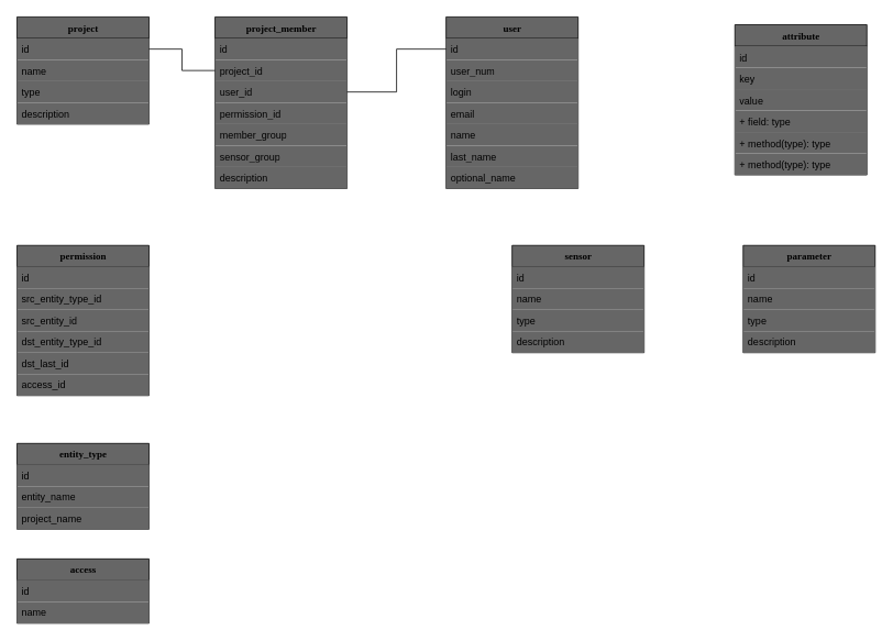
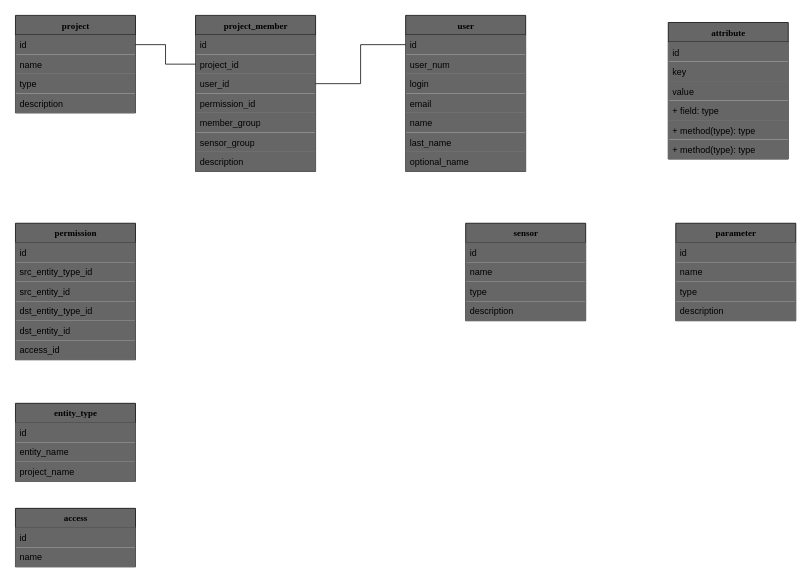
  <mxCell id="0" />
  <mxCell id="1" parent="0" />
  <mxCell id="2" value="project" style="swimlane;html=1;fontStyle=1;align=center;verticalAlign=top;childLayout=stackLayout;horizontal=1;startSize=26;horizontalStack=0;resizeParent=1;resizeLast=0;collapsible=1;marginBottom=0;swimlaneFillColor=#ffffff;rounded=0;shadow=0;comic=0;labelBackgroundColor=none;strokeWidth=1;fillColor=#666666;fontFamily=Verdana;fontSize=12" parent="1" vertex="1"><mxGeometry x="20" y="20" width="160" height="130" as="geometry" /></mxCell>
  <mxCell id="3" value="id" style="text;html=1;strokeColor=none;fillColor=#666666;align=left;verticalAlign=top;spacingLeft=4;spacingRight=4;whiteSpace=wrap;overflow=hidden;rotatable=0;points=[[0,0.5],[1,0.5]];portConstraint=eastwest;" parent="2" vertex="1"><mxGeometry y="26" width="160" height="26" as="geometry" /></mxCell>
  <mxCell id="4" value="name" style="text;html=1;strokeColor=none;fillColor=#666666;align=left;verticalAlign=top;spacingLeft=4;spacingRight=4;whiteSpace=wrap;overflow=hidden;rotatable=0;points=[[0,0.5],[1,0.5]];portConstraint=eastwest;" parent="2" vertex="1"><mxGeometry y="52" width="160" height="26" as="geometry" /></mxCell>
  <mxCell id="5" value="type" style="text;html=1;strokeColor=none;fillColor=#666666;align=left;verticalAlign=top;spacingLeft=4;spacingRight=4;whiteSpace=wrap;overflow=hidden;rotatable=0;points=[[0,0.5],[1,0.5]];portConstraint=eastwest;" parent="2" vertex="1"><mxGeometry y="78" width="160" height="26" as="geometry" /></mxCell>
  <mxCell id="6" value="description" style="text;html=1;strokeColor=none;fillColor=#666666;align=left;verticalAlign=top;spacingLeft=4;spacingRight=4;whiteSpace=wrap;overflow=hidden;rotatable=0;points=[[0,0.5],[1,0.5]];portConstraint=eastwest;" parent="2" vertex="1"><mxGeometry y="104" width="160" height="26" as="geometry" /></mxCell>
  <mxCell id="7" value="" style="line;html=1;strokeWidth=1;fillColor=#666666;align=left;verticalAlign=middle;spacingTop=-1;spacingLeft=3;spacingRight=3;rotatable=0;labelPosition=right;points=[];portConstraint=eastwest;" parent="2" vertex="1"><mxGeometry y="130" width="160" as="geometry" /></mxCell>
  <mxCell id="8" style="edgeStyle=orthogonalEdgeStyle;rounded=0;orthogonalLoop=1;jettySize=auto;html=1;exitX=0.5;exitY=1;exitDx=0;exitDy=0;entryX=0.501;entryY=0.393;entryDx=0;entryDy=0;entryPerimeter=0;fillColor=#666666;" edge="1" parent="2" source="2" target="7"><mxGeometry relative="1" as="geometry" /></mxCell>
  <mxCell id="9" value="user" style="swimlane;html=1;fontStyle=1;align=center;verticalAlign=top;childLayout=stackLayout;horizontal=1;startSize=26;horizontalStack=0;resizeParent=1;resizeLast=0;collapsible=1;marginBottom=0;swimlaneFillColor=#ffffff;rounded=0;shadow=0;comic=0;labelBackgroundColor=none;strokeWidth=1;fillColor=#666666;fontFamily=Verdana;fontSize=12" parent="1" vertex="1"><mxGeometry x="540" y="20" width="160" height="208" as="geometry"><mxRectangle x="430" y="83" width="90" height="30" as="alternateBounds" /></mxGeometry></mxCell>
  <mxCell id="10" value="id" style="text;html=1;strokeColor=none;fillColor=#666666;align=left;verticalAlign=top;spacingLeft=4;spacingRight=4;whiteSpace=wrap;overflow=hidden;rotatable=0;points=[[0,0.5],[1,0.5]];portConstraint=eastwest;" parent="9" vertex="1"><mxGeometry y="26" width="160" height="26" as="geometry" /></mxCell>
  <mxCell id="11" value="user_num" style="text;html=1;strokeColor=none;fillColor=#666666;align=left;verticalAlign=top;spacingLeft=4;spacingRight=4;whiteSpace=wrap;overflow=hidden;rotatable=0;points=[[0,0.5],[1,0.5]];portConstraint=eastwest;" vertex="1" parent="9"><mxGeometry y="52" width="160" height="26" as="geometry" /></mxCell>
  <mxCell id="12" value="login" style="text;html=1;strokeColor=none;fillColor=#666666;align=left;verticalAlign=top;spacingLeft=4;spacingRight=4;whiteSpace=wrap;overflow=hidden;rotatable=0;points=[[0,0.5],[1,0.5]];portConstraint=eastwest;" parent="9" vertex="1"><mxGeometry y="78" width="160" height="26" as="geometry" /></mxCell>
  <mxCell id="13" value="email" style="text;html=1;strokeColor=none;fillColor=#666666;align=left;verticalAlign=top;spacingLeft=4;spacingRight=4;whiteSpace=wrap;overflow=hidden;rotatable=0;points=[[0,0.5],[1,0.5]];portConstraint=eastwest;" parent="9" vertex="1"><mxGeometry y="104" width="160" height="26" as="geometry" /></mxCell>
  <mxCell id="14" value="name" style="text;html=1;strokeColor=none;fillColor=#666666;align=left;verticalAlign=top;spacingLeft=4;spacingRight=4;whiteSpace=wrap;overflow=hidden;rotatable=0;points=[[0,0.5],[1,0.5]];portConstraint=eastwest;" parent="9" vertex="1"><mxGeometry y="130" width="160" height="26" as="geometry" /></mxCell>
  <mxCell id="15" value="last_name" style="text;html=1;strokeColor=none;fillColor=#666666;align=left;verticalAlign=top;spacingLeft=4;spacingRight=4;whiteSpace=wrap;overflow=hidden;rotatable=0;points=[[0,0.5],[1,0.5]];portConstraint=eastwest;" parent="9" vertex="1"><mxGeometry y="156" width="160" height="26" as="geometry" /></mxCell>
  <mxCell id="16" value="optional_name" style="text;html=1;strokeColor=none;fillColor=#666666;align=left;verticalAlign=top;spacingLeft=4;spacingRight=4;whiteSpace=wrap;overflow=hidden;rotatable=0;points=[[0,0.5],[1,0.5]];portConstraint=eastwest;" parent="9" vertex="1"><mxGeometry y="182" width="160" height="26" as="geometry" /></mxCell>
  <mxCell id="17" value="attribute" style="swimlane;html=1;fontStyle=1;align=center;verticalAlign=top;childLayout=stackLayout;horizontal=1;startSize=26;horizontalStack=0;resizeParent=1;resizeLast=0;collapsible=1;marginBottom=0;swimlaneFillColor=#ffffff;rounded=0;shadow=0;comic=0;labelBackgroundColor=none;strokeWidth=1;fillColor=#666666;fontFamily=Verdana;fontSize=12" parent="1" vertex="1"><mxGeometry x="890" y="29.5" width="160" height="182" as="geometry" /></mxCell>
  <mxCell id="18" value="id" style="text;html=1;strokeColor=none;fillColor=#666666;align=left;verticalAlign=top;spacingLeft=4;spacingRight=4;whiteSpace=wrap;overflow=hidden;rotatable=0;points=[[0,0.5],[1,0.5]];portConstraint=eastwest;" parent="17" vertex="1"><mxGeometry y="26" width="160" height="26" as="geometry" /></mxCell>
  <mxCell id="19" value="key" style="text;html=1;strokeColor=none;fillColor=#666666;align=left;verticalAlign=top;spacingLeft=4;spacingRight=4;whiteSpace=wrap;overflow=hidden;rotatable=0;points=[[0,0.5],[1,0.5]];portConstraint=eastwest;" parent="17" vertex="1"><mxGeometry y="52" width="160" height="26" as="geometry" /></mxCell>
  <mxCell id="20" value="value" style="text;html=1;strokeColor=none;fillColor=#666666;align=left;verticalAlign=top;spacingLeft=4;spacingRight=4;whiteSpace=wrap;overflow=hidden;rotatable=0;points=[[0,0.5],[1,0.5]];portConstraint=eastwest;" parent="17" vertex="1"><mxGeometry y="78" width="160" height="26" as="geometry" /></mxCell>
  <mxCell id="21" value="+ field: type" style="text;html=1;strokeColor=none;fillColor=#666666;align=left;verticalAlign=top;spacingLeft=4;spacingRight=4;whiteSpace=wrap;overflow=hidden;rotatable=0;points=[[0,0.5],[1,0.5]];portConstraint=eastwest;" parent="17" vertex="1"><mxGeometry y="104" width="160" height="26" as="geometry" /></mxCell>
  <mxCell id="22" value="+ method(type): type" style="text;html=1;strokeColor=none;fillColor=#666666;align=left;verticalAlign=top;spacingLeft=4;spacingRight=4;whiteSpace=wrap;overflow=hidden;rotatable=0;points=[[0,0.5],[1,0.5]];portConstraint=eastwest;" parent="17" vertex="1"><mxGeometry y="130" width="160" height="26" as="geometry" /></mxCell>
  <mxCell id="23" value="+ method(type): type" style="text;html=1;strokeColor=none;fillColor=#666666;align=left;verticalAlign=top;spacingLeft=4;spacingRight=4;whiteSpace=wrap;overflow=hidden;rotatable=0;points=[[0,0.5],[1,0.5]];portConstraint=eastwest;" parent="17" vertex="1"><mxGeometry y="156" width="160" height="26" as="geometry" /></mxCell>
  <mxCell id="24" value="project_member" style="swimlane;html=1;fontStyle=1;align=center;verticalAlign=top;childLayout=stackLayout;horizontal=1;startSize=26;horizontalStack=0;resizeParent=1;resizeLast=0;collapsible=1;marginBottom=0;swimlaneFillColor=#ffffff;rounded=0;shadow=0;comic=0;labelBackgroundColor=none;strokeWidth=1;fillColor=#666666;fontFamily=Verdana;fontSize=12" vertex="1" parent="1"><mxGeometry x="260" y="20" width="160" height="208" as="geometry" /></mxCell>
  <mxCell id="25" value="id" style="text;html=1;strokeColor=none;fillColor=#666666;align=left;verticalAlign=top;spacingLeft=4;spacingRight=4;whiteSpace=wrap;overflow=hidden;rotatable=0;points=[[0,0.5],[1,0.5]];portConstraint=eastwest;" vertex="1" parent="24"><mxGeometry y="26" width="160" height="26" as="geometry" /></mxCell>
  <mxCell id="26" value="project_id" style="text;html=1;strokeColor=none;fillColor=#666666;align=left;verticalAlign=top;spacingLeft=4;spacingRight=4;whiteSpace=wrap;overflow=hidden;rotatable=0;points=[[0,0.5],[1,0.5]];portConstraint=eastwest;" vertex="1" parent="24"><mxGeometry y="52" width="160" height="26" as="geometry" /></mxCell>
  <mxCell id="27" value="user_id" style="text;html=1;strokeColor=none;fillColor=#666666;align=left;verticalAlign=top;spacingLeft=4;spacingRight=4;whiteSpace=wrap;overflow=hidden;rotatable=0;points=[[0,0.5],[1,0.5]];portConstraint=eastwest;" vertex="1" parent="24"><mxGeometry y="78" width="160" height="26" as="geometry" /></mxCell>
  <mxCell id="28" value="permission_id" style="text;html=1;strokeColor=none;fillColor=#666666;align=left;verticalAlign=top;spacingLeft=4;spacingRight=4;whiteSpace=wrap;overflow=hidden;rotatable=0;points=[[0,0.5],[1,0.5]];portConstraint=eastwest;" vertex="1" parent="24"><mxGeometry y="104" width="160" height="26" as="geometry" /></mxCell>
  <mxCell id="29" value="member_group" style="text;html=1;strokeColor=none;fillColor=#666666;align=left;verticalAlign=top;spacingLeft=4;spacingRight=4;whiteSpace=wrap;overflow=hidden;rotatable=0;points=[[0,0.5],[1,0.5]];portConstraint=eastwest;" vertex="1" parent="24"><mxGeometry y="130" width="160" height="26" as="geometry" /></mxCell>
  <mxCell id="30" value="sensor_group" style="text;html=1;strokeColor=none;fillColor=#666666;align=left;verticalAlign=top;spacingLeft=4;spacingRight=4;whiteSpace=wrap;overflow=hidden;rotatable=0;points=[[0,0.5],[1,0.5]];portConstraint=eastwest;" vertex="1" parent="24"><mxGeometry y="156" width="160" height="26" as="geometry" /></mxCell>
  <mxCell id="31" value="description" style="text;html=1;strokeColor=none;fillColor=#666666;align=left;verticalAlign=top;spacingLeft=4;spacingRight=4;whiteSpace=wrap;overflow=hidden;rotatable=0;points=[[0,0.5],[1,0.5]];portConstraint=eastwest;" vertex="1" parent="24"><mxGeometry y="182" width="160" height="26" as="geometry" /></mxCell>
  <mxCell id="32" style="edgeStyle=orthogonalEdgeStyle;rounded=0;orthogonalLoop=1;jettySize=auto;html=1;exitX=0;exitY=0.5;exitDx=0;exitDy=0;entryX=1;entryY=0.5;entryDx=0;entryDy=0;fillColor=#666666;endArrow=none;endFill=0;" edge="1" parent="1" source="26" target="3"><mxGeometry relative="1" as="geometry" /></mxCell>
  <mxCell id="33" style="edgeStyle=orthogonalEdgeStyle;rounded=0;orthogonalLoop=1;jettySize=auto;html=1;exitX=1;exitY=0.5;exitDx=0;exitDy=0;entryX=0;entryY=0.5;entryDx=0;entryDy=0;fillColor=#666666;endArrow=none;endFill=0;" edge="1" parent="1" source="27" target="10"><mxGeometry relative="1" as="geometry"><mxPoint x="270" y="95" as="sourcePoint" /><mxPoint x="190" y="69" as="targetPoint" /></mxGeometry></mxCell>
  <mxCell id="34" value="permission" style="swimlane;html=1;fontStyle=1;align=center;verticalAlign=top;childLayout=stackLayout;horizontal=1;startSize=26;horizontalStack=0;resizeParent=1;resizeLast=0;collapsible=1;marginBottom=0;swimlaneFillColor=#ffffff;rounded=0;shadow=0;comic=0;labelBackgroundColor=none;strokeWidth=1;fillColor=#666666;fontFamily=Verdana;fontSize=12" vertex="1" parent="1"><mxGeometry x="20" y="297" width="160" height="182" as="geometry" /></mxCell>
  <mxCell id="35" value="id" style="text;html=1;strokeColor=none;fillColor=#666666;align=left;verticalAlign=top;spacingLeft=4;spacingRight=4;whiteSpace=wrap;overflow=hidden;rotatable=0;points=[[0,0.5],[1,0.5]];portConstraint=eastwest;" vertex="1" parent="34"><mxGeometry y="26" width="160" height="26" as="geometry" /></mxCell>
  <mxCell id="36" value="src_entity_type_id" style="text;html=1;strokeColor=none;fillColor=#666666;align=left;verticalAlign=top;spacingLeft=4;spacingRight=4;whiteSpace=wrap;overflow=hidden;rotatable=0;points=[[0,0.5],[1,0.5]];portConstraint=eastwest;" vertex="1" parent="34"><mxGeometry y="52" width="160" height="26" as="geometry" /></mxCell>
  <mxCell id="37" value="src_entity_id" style="text;html=1;strokeColor=none;fillColor=#666666;align=left;verticalAlign=top;spacingLeft=4;spacingRight=4;whiteSpace=wrap;overflow=hidden;rotatable=0;points=[[0,0.5],[1,0.5]];portConstraint=eastwest;" vertex="1" parent="34"><mxGeometry y="78" width="160" height="26" as="geometry" /></mxCell>
  <mxCell id="38" value="dst_entity_type_id" style="text;html=1;strokeColor=none;fillColor=#666666;align=left;verticalAlign=top;spacingLeft=4;spacingRight=4;whiteSpace=wrap;overflow=hidden;rotatable=0;points=[[0,0.5],[1,0.5]];portConstraint=eastwest;" vertex="1" parent="34"><mxGeometry y="104" width="160" height="26" as="geometry" /></mxCell>
- <mxCell id="39" value="dst_last_id" style="text;html=1;strokeColor=none;fillColor=#666666;align=left;verticalAlign=top;spacingLeft=4;spacingRight=4;whiteSpace=wrap;overflow=hidden;rotatable=0;points=[[0,0.5],[1,0.5]];portConstraint=eastwest;" vertex="1" parent="34"><mxGeometry y="130" width="160" height="26" as="geometry" /></mxCell>
+ <mxCell id="39" value="dst_entity_id" style="text;html=1;strokeColor=none;fillColor=#666666;align=left;verticalAlign=top;spacingLeft=4;spacingRight=4;whiteSpace=wrap;overflow=hidden;rotatable=0;points=[[0,0.5],[1,0.5]];portConstraint=eastwest;" vertex="1" parent="34"><mxGeometry y="130" width="160" height="26" as="geometry" /></mxCell>
  <mxCell id="40" value="access_id" style="text;html=1;strokeColor=none;fillColor=#666666;align=left;verticalAlign=top;spacingLeft=4;spacingRight=4;whiteSpace=wrap;overflow=hidden;rotatable=0;points=[[0,0.5],[1,0.5]];portConstraint=eastwest;" vertex="1" parent="34"><mxGeometry y="156" width="160" height="26" as="geometry" /></mxCell>
  <mxCell id="41" value="" style="line;html=1;strokeWidth=1;fillColor=#666666;align=left;verticalAlign=middle;spacingTop=-1;spacingLeft=3;spacingRight=3;rotatable=0;labelPosition=right;points=[];portConstraint=eastwest;" vertex="1" parent="34"><mxGeometry y="182" width="160" as="geometry" /></mxCell>
  <mxCell id="42" style="edgeStyle=orthogonalEdgeStyle;rounded=0;orthogonalLoop=1;jettySize=auto;html=1;exitX=0.5;exitY=1;exitDx=0;exitDy=0;entryX=0.501;entryY=0.393;entryDx=0;entryDy=0;entryPerimeter=0;fillColor=#666666;" edge="1" parent="34" source="34" target="41"><mxGeometry relative="1" as="geometry" /></mxCell>
  <mxCell id="43" value="entity_type" style="swimlane;html=1;fontStyle=1;align=center;verticalAlign=top;childLayout=stackLayout;horizontal=1;startSize=26;horizontalStack=0;resizeParent=1;resizeLast=0;collapsible=1;marginBottom=0;swimlaneFillColor=#ffffff;rounded=0;shadow=0;comic=0;labelBackgroundColor=none;strokeWidth=1;fillColor=#666666;fontFamily=Verdana;fontSize=12" vertex="1" parent="1"><mxGeometry x="20" y="537" width="160" height="104" as="geometry" /></mxCell>
  <mxCell id="44" value="id" style="text;html=1;strokeColor=none;fillColor=#666666;align=left;verticalAlign=top;spacingLeft=4;spacingRight=4;whiteSpace=wrap;overflow=hidden;rotatable=0;points=[[0,0.5],[1,0.5]];portConstraint=eastwest;" vertex="1" parent="43"><mxGeometry y="26" width="160" height="26" as="geometry" /></mxCell>
  <mxCell id="45" value="entity_name" style="text;html=1;strokeColor=none;fillColor=#666666;align=left;verticalAlign=top;spacingLeft=4;spacingRight=4;whiteSpace=wrap;overflow=hidden;rotatable=0;points=[[0,0.5],[1,0.5]];portConstraint=eastwest;" vertex="1" parent="43"><mxGeometry y="52" width="160" height="26" as="geometry" /></mxCell>
  <mxCell id="46" value="project_name" style="text;html=1;strokeColor=none;fillColor=#666666;align=left;verticalAlign=top;spacingLeft=4;spacingRight=4;whiteSpace=wrap;overflow=hidden;rotatable=0;points=[[0,0.5],[1,0.5]];portConstraint=eastwest;" vertex="1" parent="43"><mxGeometry y="78" width="160" height="26" as="geometry" /></mxCell>
  <mxCell id="47" value="" style="line;html=1;strokeWidth=1;fillColor=#666666;align=left;verticalAlign=middle;spacingTop=-1;spacingLeft=3;spacingRight=3;rotatable=0;labelPosition=right;points=[];portConstraint=eastwest;" vertex="1" parent="43"><mxGeometry y="104" width="160" as="geometry" /></mxCell>
  <mxCell id="48" style="edgeStyle=orthogonalEdgeStyle;rounded=0;orthogonalLoop=1;jettySize=auto;html=1;exitX=0.5;exitY=1;exitDx=0;exitDy=0;entryX=0.501;entryY=0.393;entryDx=0;entryDy=0;entryPerimeter=0;fillColor=#666666;" edge="1" parent="43" source="43" target="47"><mxGeometry relative="1" as="geometry" /></mxCell>
  <mxCell id="49" value="access" style="swimlane;html=1;fontStyle=1;align=center;verticalAlign=top;childLayout=stackLayout;horizontal=1;startSize=26;horizontalStack=0;resizeParent=1;resizeLast=0;collapsible=1;marginBottom=0;swimlaneFillColor=#ffffff;rounded=0;shadow=0;comic=0;labelBackgroundColor=none;strokeWidth=1;fillColor=#666666;fontFamily=Verdana;fontSize=12" vertex="1" parent="1"><mxGeometry x="20" y="677" width="160" height="78" as="geometry" /></mxCell>
  <mxCell id="50" value="id" style="text;html=1;strokeColor=none;fillColor=#666666;align=left;verticalAlign=top;spacingLeft=4;spacingRight=4;whiteSpace=wrap;overflow=hidden;rotatable=0;points=[[0,0.5],[1,0.5]];portConstraint=eastwest;" vertex="1" parent="49"><mxGeometry y="26" width="160" height="26" as="geometry" /></mxCell>
  <mxCell id="51" value="name" style="text;html=1;strokeColor=none;fillColor=#666666;align=left;verticalAlign=top;spacingLeft=4;spacingRight=4;whiteSpace=wrap;overflow=hidden;rotatable=0;points=[[0,0.5],[1,0.5]];portConstraint=eastwest;" vertex="1" parent="49"><mxGeometry y="52" width="160" height="26" as="geometry" /></mxCell>
  <mxCell id="52" value="" style="line;html=1;strokeWidth=1;fillColor=#666666;align=left;verticalAlign=middle;spacingTop=-1;spacingLeft=3;spacingRight=3;rotatable=0;labelPosition=right;points=[];portConstraint=eastwest;" vertex="1" parent="49"><mxGeometry y="78" width="160" as="geometry" /></mxCell>
  <mxCell id="53" style="edgeStyle=orthogonalEdgeStyle;rounded=0;orthogonalLoop=1;jettySize=auto;html=1;exitX=0.5;exitY=1;exitDx=0;exitDy=0;entryX=0.501;entryY=0.393;entryDx=0;entryDy=0;entryPerimeter=0;fillColor=#666666;" edge="1" parent="49" source="49" target="52"><mxGeometry relative="1" as="geometry" /></mxCell>
  <mxCell id="54" value="parameter" style="swimlane;html=1;fontStyle=1;align=center;verticalAlign=top;childLayout=stackLayout;horizontal=1;startSize=26;horizontalStack=0;resizeParent=1;resizeLast=0;collapsible=1;marginBottom=0;swimlaneFillColor=#ffffff;rounded=0;shadow=0;comic=0;labelBackgroundColor=none;strokeWidth=1;fillColor=#666666;fontFamily=Verdana;fontSize=12" vertex="1" parent="1"><mxGeometry x="900" y="297" width="160" height="130" as="geometry"><mxRectangle x="430" y="83" width="90" height="30" as="alternateBounds" /></mxGeometry></mxCell>
  <mxCell id="55" value="id" style="text;html=1;strokeColor=none;fillColor=#666666;align=left;verticalAlign=top;spacingLeft=4;spacingRight=4;whiteSpace=wrap;overflow=hidden;rotatable=0;points=[[0,0.5],[1,0.5]];portConstraint=eastwest;" vertex="1" parent="54"><mxGeometry y="26" width="160" height="26" as="geometry" /></mxCell>
  <mxCell id="56" value="name" style="text;html=1;strokeColor=none;fillColor=#666666;align=left;verticalAlign=top;spacingLeft=4;spacingRight=4;whiteSpace=wrap;overflow=hidden;rotatable=0;points=[[0,0.5],[1,0.5]];portConstraint=eastwest;" vertex="1" parent="54"><mxGeometry y="52" width="160" height="26" as="geometry" /></mxCell>
  <mxCell id="57" value="type" style="text;html=1;strokeColor=none;fillColor=#666666;align=left;verticalAlign=top;spacingLeft=4;spacingRight=4;whiteSpace=wrap;overflow=hidden;rotatable=0;points=[[0,0.5],[1,0.5]];portConstraint=eastwest;" vertex="1" parent="54"><mxGeometry y="78" width="160" height="26" as="geometry" /></mxCell>
  <mxCell id="58" value="description" style="text;html=1;strokeColor=none;fillColor=#666666;align=left;verticalAlign=top;spacingLeft=4;spacingRight=4;whiteSpace=wrap;overflow=hidden;rotatable=0;points=[[0,0.5],[1,0.5]];portConstraint=eastwest;" vertex="1" parent="54"><mxGeometry y="104" width="160" height="26" as="geometry" /></mxCell>
  <mxCell id="59" value="sensor" style="swimlane;html=1;fontStyle=1;align=center;verticalAlign=top;childLayout=stackLayout;horizontal=1;startSize=26;horizontalStack=0;resizeParent=1;resizeLast=0;collapsible=1;marginBottom=0;swimlaneFillColor=#ffffff;rounded=0;shadow=0;comic=0;labelBackgroundColor=none;strokeWidth=1;fillColor=#666666;fontFamily=Verdana;fontSize=12" vertex="1" parent="1"><mxGeometry x="620" y="297" width="160" height="130" as="geometry"><mxRectangle x="430" y="83" width="90" height="30" as="alternateBounds" /></mxGeometry></mxCell>
  <mxCell id="60" value="id" style="text;html=1;strokeColor=none;fillColor=#666666;align=left;verticalAlign=top;spacingLeft=4;spacingRight=4;whiteSpace=wrap;overflow=hidden;rotatable=0;points=[[0,0.5],[1,0.5]];portConstraint=eastwest;" vertex="1" parent="59"><mxGeometry y="26" width="160" height="26" as="geometry" /></mxCell>
  <mxCell id="61" value="name" style="text;html=1;strokeColor=none;fillColor=#666666;align=left;verticalAlign=top;spacingLeft=4;spacingRight=4;whiteSpace=wrap;overflow=hidden;rotatable=0;points=[[0,0.5],[1,0.5]];portConstraint=eastwest;" vertex="1" parent="59"><mxGeometry y="52" width="160" height="26" as="geometry" /></mxCell>
  <mxCell id="62" value="type" style="text;html=1;strokeColor=none;fillColor=#666666;align=left;verticalAlign=top;spacingLeft=4;spacingRight=4;whiteSpace=wrap;overflow=hidden;rotatable=0;points=[[0,0.5],[1,0.5]];portConstraint=eastwest;" vertex="1" parent="59"><mxGeometry y="78" width="160" height="26" as="geometry" /></mxCell>
  <mxCell id="63" value="description" style="text;html=1;strokeColor=none;fillColor=#666666;align=left;verticalAlign=top;spacingLeft=4;spacingRight=4;whiteSpace=wrap;overflow=hidden;rotatable=0;points=[[0,0.5],[1,0.5]];portConstraint=eastwest;" vertex="1" parent="59"><mxGeometry y="104" width="160" height="26" as="geometry" /></mxCell>
